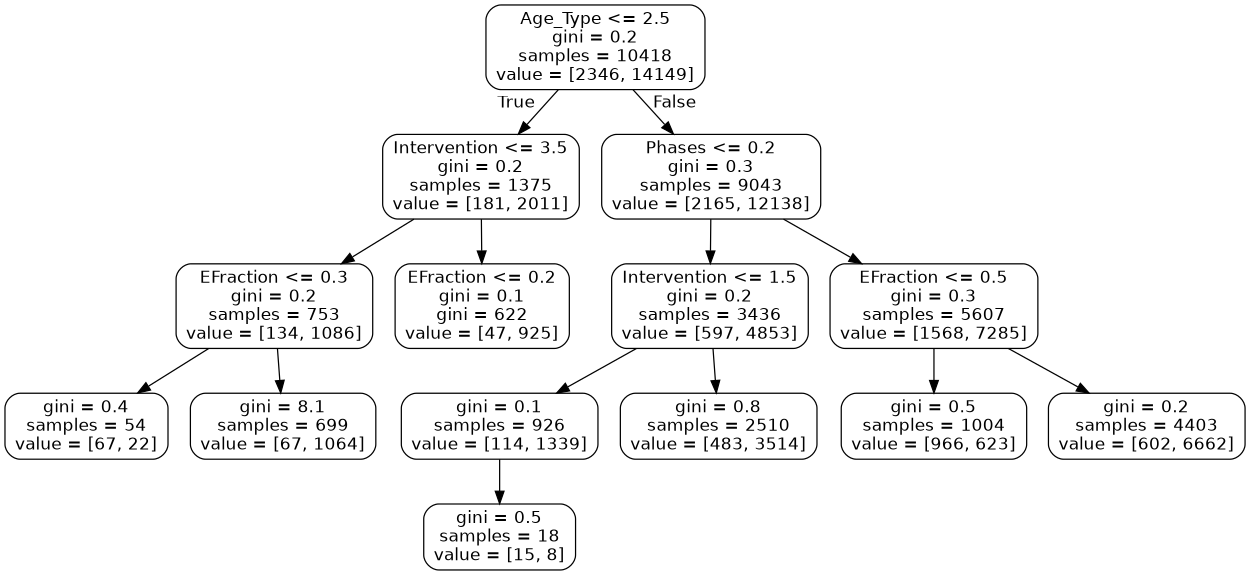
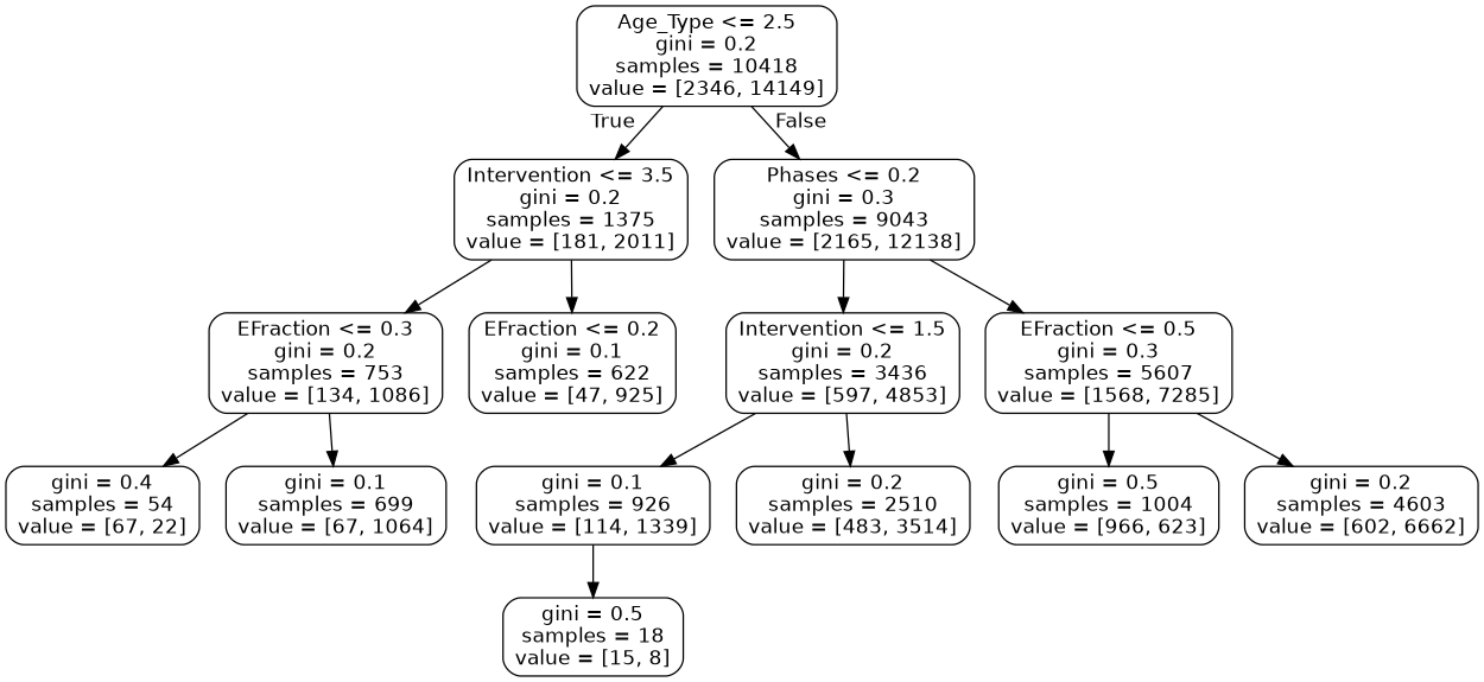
  digraph {
    node [color=black fontname=helvetica shape=box style=rounded]
    edge [fontname=helvetica]
    n1 [label="Age_Type <= 2.5\ngini = 0.2\nsamples = 10418\nvalue = [2346, 14149]"]
    n2 [label="Intervention <= 3.5\ngini = 0.2\nsamples = 1375\nvalue = [181, 2011]"]
    n3 [label="Phases <= 0.2\ngini = 0.3\nsamples = 9043\nvalue = [2165, 12138]"]
    n4 [label="EFraction <= 0.3\ngini = 0.2\nsamples = 753\nvalue = [134, 1086]"]
-   n5 [label="EFraction <= 0.2\ngini = 0.1\ngini = 622\nvalue = [47, 925]"]
+   n5 [label="EFraction <= 0.2\ngini = 0.1\nsamples = 622\nvalue = [47, 925]"]
    n6 [label="Intervention <= 1.5\ngini = 0.2\nsamples = 3436\nvalue = [597, 4853]"]
    n7 [label="EFraction <= 0.5\ngini = 0.3\nsamples = 5607\nvalue = [1568, 7285]"]
    n8 [label="gini = 0.4\nsamples = 54\nvalue = [67, 22]"]
-   n9 [label="gini = 8.1\nsamples = 699\nvalue = [67, 1064]"]
+   n9 [label="gini = 0.1\nsamples = 699\nvalue = [67, 1064]"]
    n10 [label="gini = 0.5\nsamples = 18\nvalue = [15, 8]"]
    n11 [label="gini = 0.1\nsamples = 926\nvalue = [114, 1339]"]
-   n12 [label="gini = 0.8\nsamples = 2510\nvalue = [483, 3514]"]
+   n12 [label="gini = 0.2\nsamples = 2510\nvalue = [483, 3514]"]
    n13 [label="gini = 0.5\nsamples = 1004\nvalue = [966, 623]"]
-   n14 [label="gini = 0.2\nsamples = 4403\nvalue = [602, 6662]"]
+   n14 [label="gini = 0.2\nsamples = 4603\nvalue = [602, 6662]"]
    n1 -> n2 [headlabel=True labelangle=45 labeldistance=2.5]
    n1 -> n3 [headlabel=False labelangle=-45 labeldistance=2.5]
    n2 -> n4
    n2 -> n5
    n3 -> n6
    n3 -> n7
    n4 -> n8
    n4 -> n9
    n6 -> n11
    n6 -> n12
    n7 -> n13
    n7 -> n14
    n11 -> n10
  }
